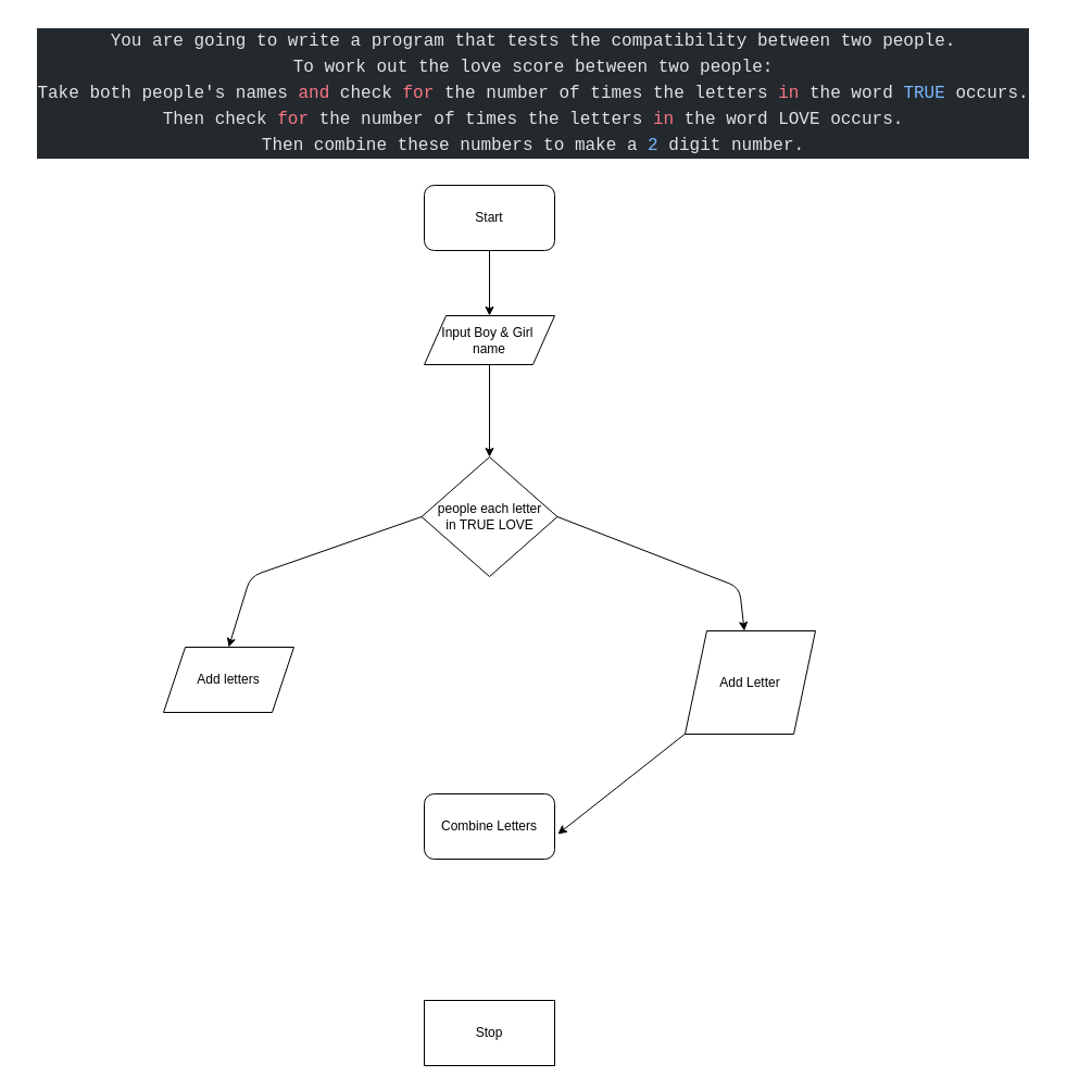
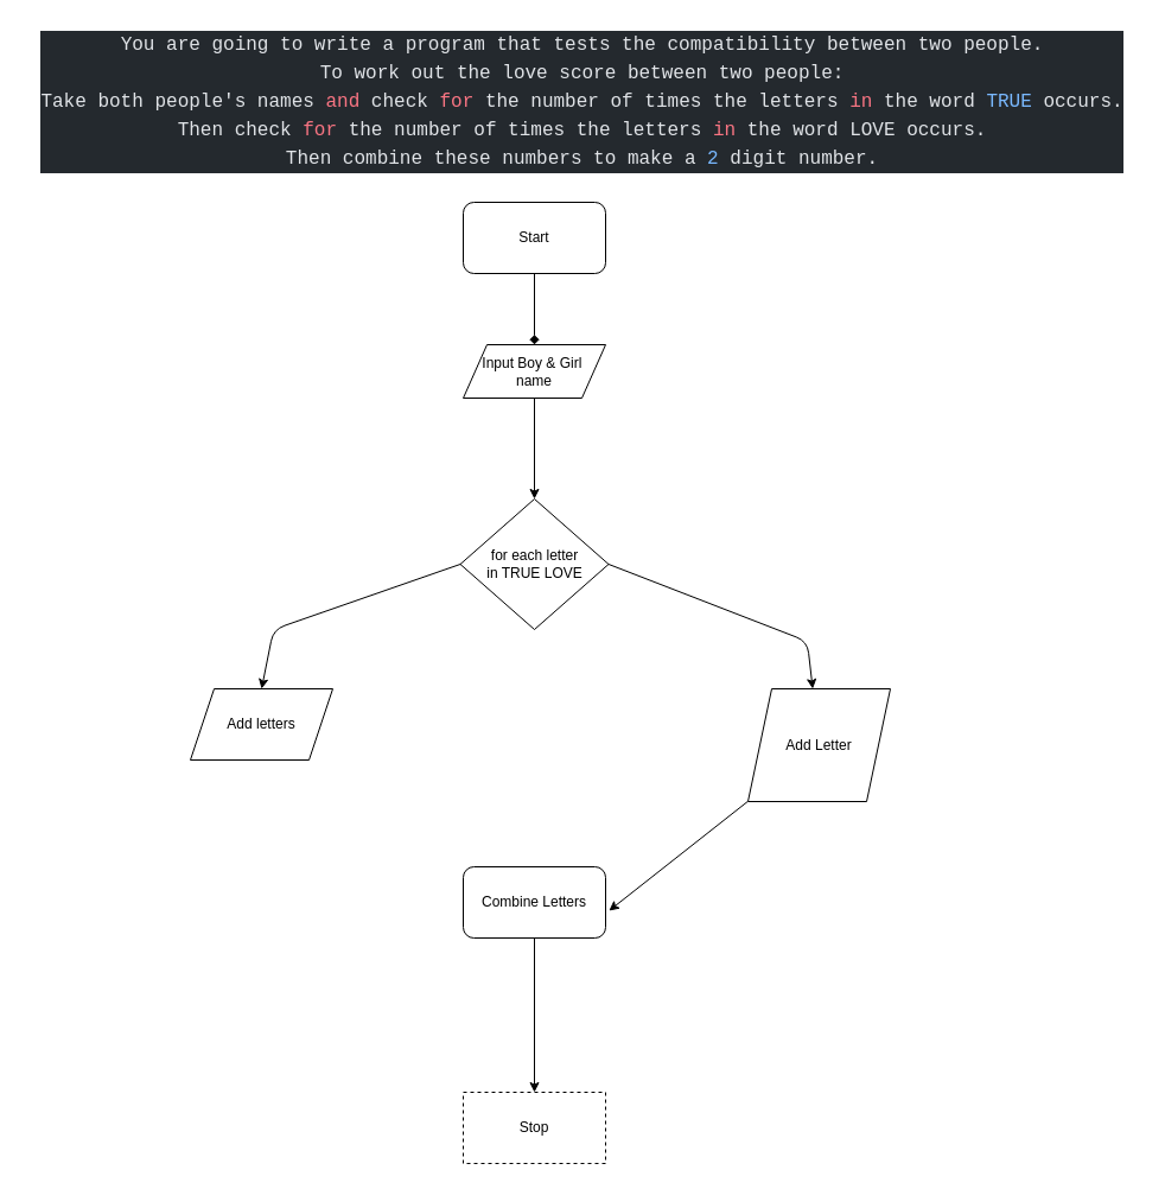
  <mxCell id="0" />
  <mxCell id="1" parent="0" />
  <mxCell id="2" value="&lt;div style=&quot;color: rgb(225, 228, 232); background-color: rgb(36, 41, 46); font-family: Menlo, Monaco, &amp;quot;Courier New&amp;quot;, monospace; font-size: 16px; line-height: 24px;&quot;&gt;&lt;div&gt;You are going to write a program that tests the compatibility between two people.&lt;/div&gt;&lt;div&gt;To work out the love score between two people:&lt;/div&gt;&lt;div&gt;Take both people's names &lt;span style=&quot;color: #f97583;&quot;&gt;and&lt;/span&gt; check &lt;span style=&quot;color: #f97583;&quot;&gt;for&lt;/span&gt; the number of times the letters &lt;span style=&quot;color: #f97583;&quot;&gt;in&lt;/span&gt; the word &lt;span style=&quot;color: #79b8ff;&quot;&gt;TRUE&lt;/span&gt; occurs. &lt;/div&gt;&lt;div&gt;Then check &lt;span style=&quot;color: #f97583;&quot;&gt;for&lt;/span&gt; the number of times the letters &lt;span style=&quot;color: #f97583;&quot;&gt;in&lt;/span&gt; the word LOVE occurs. &lt;/div&gt;&lt;div&gt;Then combine these numbers to make a &lt;span style=&quot;color: #79b8ff;&quot;&gt;2&lt;/span&gt; digit number.&lt;/div&gt;&lt;/div&gt;" style="text;html=1;align=center;verticalAlign=middle;resizable=0;points=[];autosize=1;strokeColor=none;fillColor=none;" vertex="1" parent="1"><mxGeometry x="20" y="20" width="940" height="130" as="geometry" /></mxCell>
- <mxCell id="3" style="edgeStyle=none;html=1;" edge="1" parent="1" source="4" target="6"><mxGeometry relative="1" as="geometry" /></mxCell>
+ <mxCell id="3" style="edgeStyle=none;html=1;endArrow=diamond;" edge="1" parent="1" source="4" target="6"><mxGeometry relative="1" as="geometry" /></mxCell>
  <mxCell id="4" value="Start" style="rounded=1;whiteSpace=wrap;html=1;" vertex="1" parent="1"><mxGeometry x="390" y="170" width="120" height="60" as="geometry" /></mxCell>
  <mxCell id="5" style="edgeStyle=none;html=1;" edge="1" parent="1" source="6"><mxGeometry relative="1" as="geometry"><mxPoint x="450" y="420" as="targetPoint" /></mxGeometry></mxCell>
  <mxCell id="6" value="Input Boy &amp;amp; Girl&amp;nbsp;&lt;br&gt;name" style="shape=parallelogram;perimeter=parallelogramPerimeter;whiteSpace=wrap;html=1;fixedSize=1;" vertex="1" parent="1"><mxGeometry x="390" y="290" width="120" height="45" as="geometry" /></mxCell>
  <mxCell id="7" style="edgeStyle=none;html=1;exitX=0;exitY=0.5;exitDx=0;exitDy=0;entryX=0.5;entryY=0;entryDx=0;entryDy=0;" edge="1" parent="1" source="8" target="9"><mxGeometry relative="1" as="geometry"><Array as="points"><mxPoint x="230" y="530" /></Array></mxGeometry></mxCell>
- <mxCell id="8" value="people each letter&lt;br&gt;in TRUE LOVE" style="rhombus;whiteSpace=wrap;html=1;" vertex="1" parent="1"><mxGeometry x="387.5" y="420" width="125" height="110" as="geometry" /></mxCell>
- <mxCell id="9" value="Add letters" style="shape=parallelogram;perimeter=parallelogramPerimeter;whiteSpace=wrap;html=1;fixedSize=1;" vertex="1" parent="1"><mxGeometry x="150" y="595" width="120" height="60" as="geometry" /></mxCell>
+ <mxCell id="8" value="for each letter&lt;br&gt;in TRUE LOVE" style="rhombus;whiteSpace=wrap;html=1;" vertex="1" parent="1"><mxGeometry x="387.5" y="420" width="125" height="110" as="geometry" /></mxCell>
+ <mxCell id="9" value="Add letters" style="shape=parallelogram;perimeter=parallelogramPerimeter;whiteSpace=wrap;html=1;fixedSize=1;" vertex="1" parent="1"><mxGeometry x="160" y="580" width="120" height="60" as="geometry" /></mxCell>
  <mxCell id="10" style="edgeStyle=none;html=1;entryX=1.024;entryY=0.617;entryDx=0;entryDy=0;entryPerimeter=0;" edge="1" parent="1" source="11" target="13"><mxGeometry relative="1" as="geometry" /></mxCell>
  <mxCell id="11" value="Add Letter" style="shape=parallelogram;perimeter=parallelogramPerimeter;whiteSpace=wrap;html=1;fixedSize=1;" vertex="1" parent="1"><mxGeometry x="630" y="580" width="120" height="95" as="geometry" /></mxCell>
+ <mxCell id="12" style="edgeStyle=none;html=1;entryX=0.5;entryY=0;entryDx=0;entryDy=0;" edge="1" parent="1" source="13" target="14"><mxGeometry relative="1" as="geometry" /></mxCell>
  <mxCell id="13" value="Combine Letters" style="rounded=1;whiteSpace=wrap;html=1;" vertex="1" parent="1"><mxGeometry x="390" y="730" width="120" height="60" as="geometry" /></mxCell>
- <mxCell id="14" value="Stop" style="whiteSpace=wrap;html=1;" vertex="1" parent="1"><mxGeometry x="390" y="920" width="120" height="60" as="geometry" /></mxCell>
+ <mxCell id="14" value="Stop" style="whiteSpace=wrap;html=1;dashed=1;" vertex="1" parent="1"><mxGeometry x="390" y="920" width="120" height="60" as="geometry" /></mxCell>
  <mxCell id="15" style="edgeStyle=none;html=1;exitX=1;exitY=0.5;exitDx=0;exitDy=0;" edge="1" parent="1" source="8" target="11"><mxGeometry relative="1" as="geometry"><mxPoint x="789.38" y="510" as="sourcePoint" /><mxPoint x="680" y="600" as="targetPoint" /><Array as="points"><mxPoint x="680" y="540" /></Array></mxGeometry></mxCell>
